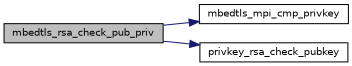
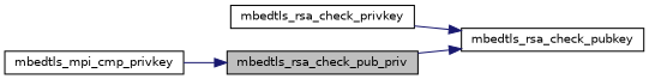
  digraph {
    rankdir=LR
    node [color=black fillcolor=white fontname=Helvetica fontsize=10 shape=record style=filled]
    edge [color=midnightblue fontname=Helvetica fontsize=10 labelfontname=Helvetica labelfontsize=10 style=solid]
    n1 [fillcolor=grey75 fontcolor=black height=0.2 label=mbedtls_rsa_check_pub_priv width=0.4]
    n2 [height=0.2 label=mbedtls_mpi_cmp_privkey width=0.4]
-   n3 [height=0.2 label=privkey_rsa_check_pubkey width=0.4]
-   n1 -> n2
+   n3 [height=0.2 label=mbedtls_rsa_check_pubkey width=0.4]
+   n4 [height=0.2 label=mbedtls_rsa_check_privkey width=0.4]
+   n2 -> n1
    n1 -> n3
+   n4 -> n3
  }
